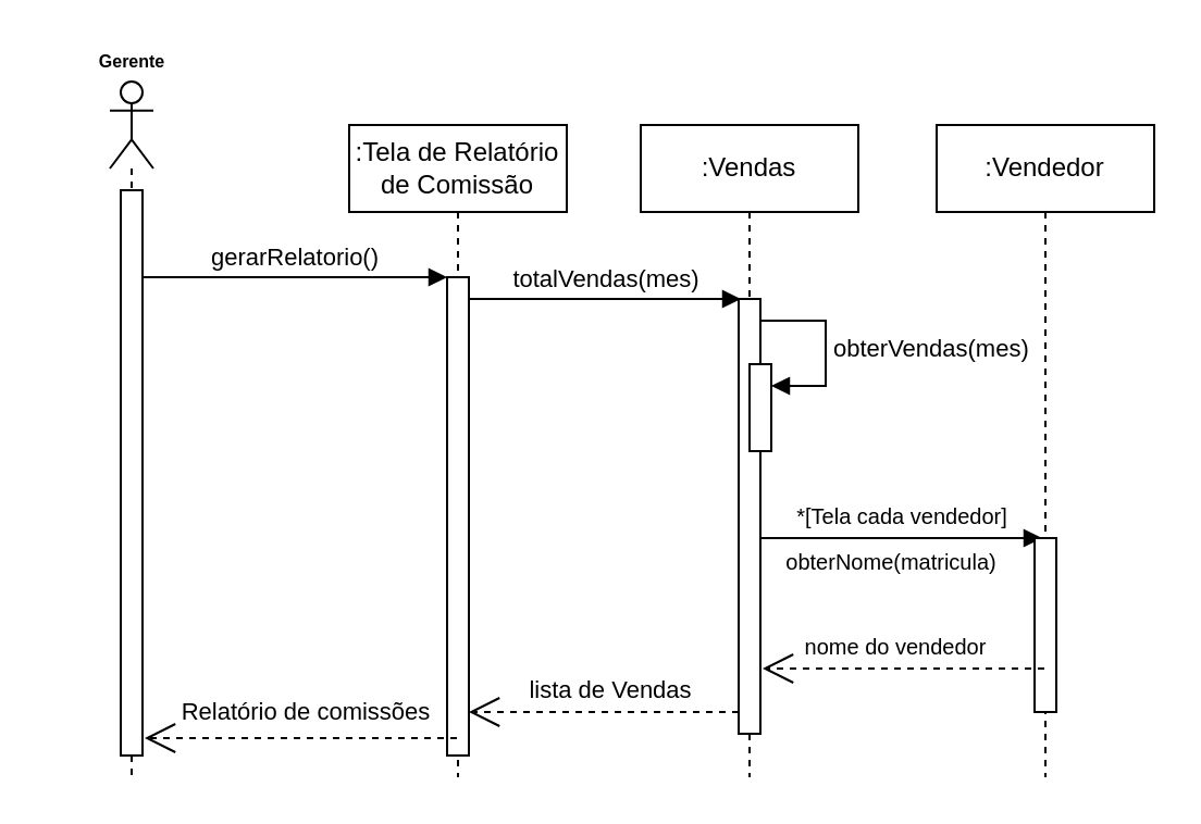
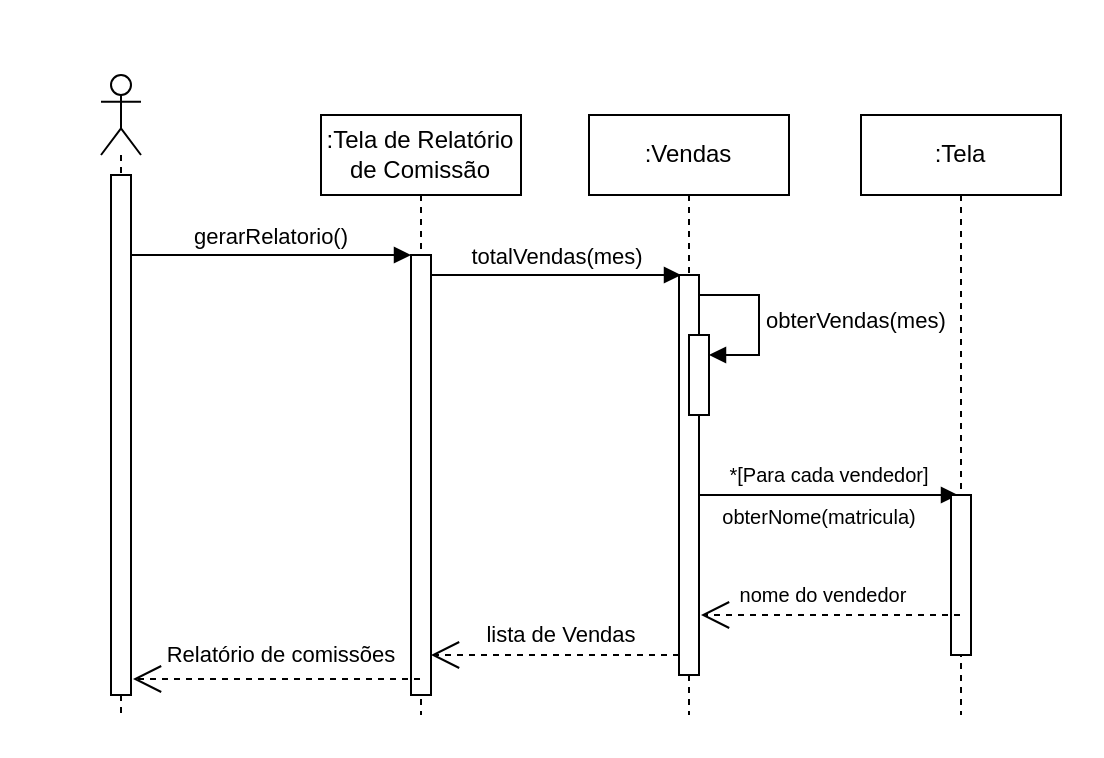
  <mxCell id="0" />
  <mxCell id="1" parent="0" />
  <mxCell id="2" value="" style="shape=umlLifeline;perimeter=lifelinePerimeter;whiteSpace=wrap;html=1;container=1;dropTarget=0;collapsible=0;recursiveResize=0;outlineConnect=0;portConstraint=eastwest;newEdgeStyle={&quot;curved&quot;:0,&quot;rounded&quot;:0};participant=umlActor;" parent="1" vertex="1"><mxGeometry x="50" y="37" width="20" height="320" as="geometry" /></mxCell>
  <mxCell id="3" value="" style="html=1;points=[[0,0,0,0,5],[0,1,0,0,-5],[1,0,0,0,5],[1,1,0,0,-5]];perimeter=orthogonalPerimeter;outlineConnect=0;targetShapes=umlLifeline;portConstraint=eastwest;newEdgeStyle={&quot;curved&quot;:0,&quot;rounded&quot;:0};" parent="2" vertex="1"><mxGeometry x="5" y="50" width="10" height="260" as="geometry" /></mxCell>
- <mxCell id="4" value="Gerente" style="text;align=center;fontStyle=1;verticalAlign=middle;spacingLeft=3;spacingRight=3;strokeColor=none;rotatable=0;points=[[0,0.5],[1,0.5]];portConstraint=eastwest;html=1;fontSize=8;" parent="1" vertex="1"><mxGeometry x="20" y="20" width="80" height="16" as="geometry" /></mxCell>
  <mxCell id="5" value=":Tela de Relatório de Comissão" style="shape=umlLifeline;perimeter=lifelinePerimeter;whiteSpace=wrap;html=1;container=1;dropTarget=0;collapsible=0;recursiveResize=0;outlineConnect=0;portConstraint=eastwest;newEdgeStyle={&quot;curved&quot;:0,&quot;rounded&quot;:0};" parent="1" vertex="1"><mxGeometry x="160" y="57" width="100" height="300" as="geometry" /></mxCell>
  <mxCell id="6" value="" style="html=1;points=[[0,0,0,0,5],[0,1,0,0,-5],[1,0,0,0,5],[1,1,0,0,-5]];perimeter=orthogonalPerimeter;outlineConnect=0;targetShapes=umlLifeline;portConstraint=eastwest;newEdgeStyle={&quot;curved&quot;:0,&quot;rounded&quot;:0};" parent="5" vertex="1"><mxGeometry x="45" y="70" width="10" height="220" as="geometry" /></mxCell>
  <mxCell id="7" value=":Vendas" style="shape=umlLifeline;whiteSpace=wrap;html=1;container=1;dropTarget=0;collapsible=0;recursiveResize=0;outlineConnect=0;portConstraint=eastwest;newEdgeStyle={&quot;curved&quot;:0,&quot;rounded&quot;:0};points=[[0,0,0,0,5],[0,1,0,0,-5],[1,0,0,0,5],[1,1,0,0,-5]];perimeter=rectanglePerimeter;targetShapes=umlLifeline;participant=label;" parent="1" vertex="1"><mxGeometry x="294" y="57" width="100" height="300" as="geometry" /></mxCell>
  <mxCell id="8" value="" style="html=1;points=[[0,0,0,0,5],[0,1,0,0,-5],[1,0,0,0,5],[1,1,0,0,-5]];perimeter=orthogonalPerimeter;outlineConnect=0;targetShapes=umlLifeline;portConstraint=eastwest;newEdgeStyle={&quot;curved&quot;:0,&quot;rounded&quot;:0};" vertex="1" parent="7"><mxGeometry x="45" y="80" width="10" height="200" as="geometry" /></mxCell>
  <mxCell id="9" value="" style="html=1;points=[[0,0,0,0,5],[0,1,0,0,-5],[1,0,0,0,5],[1,1,0,0,-5]];perimeter=orthogonalPerimeter;outlineConnect=0;targetShapes=umlLifeline;portConstraint=eastwest;newEdgeStyle={&quot;curved&quot;:0,&quot;rounded&quot;:0};" vertex="1" parent="7"><mxGeometry x="50" y="110" width="10" height="40" as="geometry" /></mxCell>
  <mxCell id="10" value="obterVendas(mes)" style="html=1;align=left;spacingLeft=2;endArrow=block;rounded=0;edgeStyle=orthogonalEdgeStyle;curved=0;rounded=0;" edge="1" target="9" parent="7"><mxGeometry relative="1" as="geometry"><mxPoint x="55" y="90" as="sourcePoint" /><Array as="points"><mxPoint x="85" y="120" /></Array></mxGeometry></mxCell>
  <mxCell id="11" value="gerarRelatorio()" style="html=1;verticalAlign=bottom;endArrow=block;curved=0;rounded=0;" parent="1" edge="1"><mxGeometry width="80" relative="1" as="geometry"><mxPoint x="65" y="127" as="sourcePoint" /><mxPoint x="205" y="127" as="targetPoint" /></mxGeometry></mxCell>
  <mxCell id="12" value="totalVendas(mes)" style="html=1;verticalAlign=bottom;endArrow=block;curved=0;rounded=0;" edge="1" parent="1" source="6"><mxGeometry width="80" relative="1" as="geometry"><mxPoint x="220" y="137" as="sourcePoint" /><mxPoint x="340" y="137" as="targetPoint" /></mxGeometry></mxCell>
  <mxCell id="13" value="obterNome(matricula)" style="html=1;verticalAlign=bottom;endArrow=block;curved=0;rounded=0;fontSize=10;" edge="1" parent="1"><mxGeometry x="-0.073" y="-20" width="80" relative="1" as="geometry"><mxPoint x="349" y="247" as="sourcePoint" /><mxPoint x="478.5" y="247" as="targetPoint" /><mxPoint as="offset" /></mxGeometry></mxCell>
- <mxCell id="14" value=":Vendedor" style="shape=umlLifeline;perimeter=lifelinePerimeter;whiteSpace=wrap;html=1;container=1;dropTarget=0;collapsible=0;recursiveResize=0;outlineConnect=0;portConstraint=eastwest;newEdgeStyle={&quot;curved&quot;:0,&quot;rounded&quot;:0};" vertex="1" parent="1"><mxGeometry x="430" y="57" width="100" height="300" as="geometry" /></mxCell>
+ <mxCell id="14" value=":Tela" style="shape=umlLifeline;perimeter=lifelinePerimeter;whiteSpace=wrap;html=1;container=1;dropTarget=0;collapsible=0;recursiveResize=0;outlineConnect=0;portConstraint=eastwest;newEdgeStyle={&quot;curved&quot;:0,&quot;rounded&quot;:0};" vertex="1" parent="1"><mxGeometry x="430" y="57" width="100" height="300" as="geometry" /></mxCell>
  <mxCell id="15" value="" style="html=1;points=[[0,0,0,0,5],[0,1,0,0,-5],[1,0,0,0,5],[1,1,0,0,-5]];perimeter=orthogonalPerimeter;outlineConnect=0;targetShapes=umlLifeline;portConstraint=eastwest;newEdgeStyle={&quot;curved&quot;:0,&quot;rounded&quot;:0};" vertex="1" parent="14"><mxGeometry x="45" y="190" width="10" height="80" as="geometry" /></mxCell>
- <mxCell id="16" value="*[Tela cada vendedor]" style="text;html=1;align=center;verticalAlign=middle;resizable=0;points=[];autosize=1;strokeColor=none;fillColor=none;fontSize=10;" vertex="1" parent="1"><mxGeometry x="354" y="222" width="120" height="30" as="geometry" /></mxCell>
+ <mxCell id="16" value="*[Para cada vendedor]" style="text;html=1;align=center;verticalAlign=middle;resizable=0;points=[];autosize=1;strokeColor=none;fillColor=none;fontSize=10;" vertex="1" parent="1"><mxGeometry x="354" y="222" width="120" height="30" as="geometry" /></mxCell>
  <mxCell id="17" value="nome do vendedor" style="endArrow=open;endSize=12;dashed=1;html=1;rounded=0;fontSize=10;" edge="1" parent="1" source="14"><mxGeometry x="0.073" y="-10" width="160" relative="1" as="geometry"><mxPoint x="436" y="309" as="sourcePoint" /><mxPoint x="350" y="307" as="targetPoint" /><mxPoint as="offset" /></mxGeometry></mxCell>
  <mxCell id="18" value="lista de Vendas" style="endArrow=open;endSize=12;dashed=1;html=1;rounded=0;" edge="1" parent="1"><mxGeometry x="-0.048" y="-10" width="160" relative="1" as="geometry"><mxPoint x="339" y="327" as="sourcePoint" /><mxPoint x="215" y="327" as="targetPoint" /><Array as="points"><mxPoint x="300" y="327" /></Array><mxPoint as="offset" /></mxGeometry></mxCell>
  <mxCell id="19" value="Relatório de comissões" style="endArrow=open;endSize=12;dashed=1;html=1;rounded=0;" edge="1" parent="1" source="5"><mxGeometry x="-0.031" y="-12" width="160" relative="1" as="geometry"><mxPoint x="156" y="339" as="sourcePoint" /><mxPoint x="66" y="339" as="targetPoint" /><mxPoint as="offset" /></mxGeometry></mxCell>
